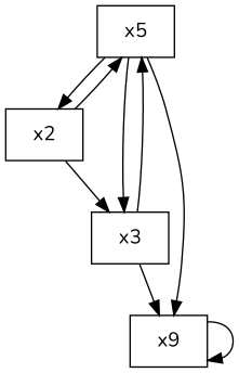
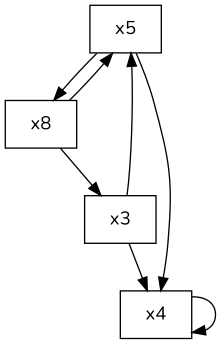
  digraph {
    fontname=Nunito
    node [fontname=Nunito shape=box]
    edge [fontname=Nunito]
    n1 [label=x5]
-   n2 [label=x2]
+   n2 [label=x8]
    n3 [label=x3]
-   n4 [label=x9]
+   n4 [label=x4]
    n1 -> n2
-   n1 -> n3
    n1 -> n4
    n2 -> n1
    n2 -> n3
    n3 -> n1
    n3 -> n4
    n4 -> n4
  }
